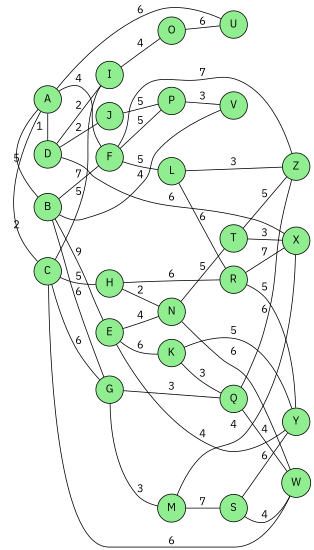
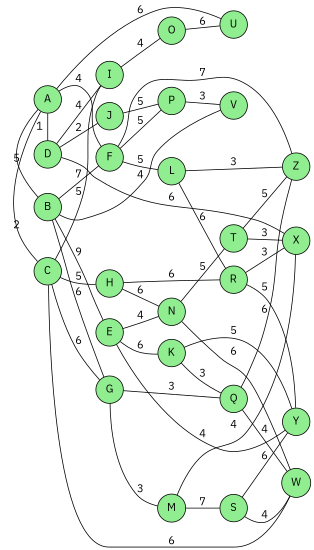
  graph {
    fontname="IBM Plex Sans"
    rankdir=LR
    node [fillcolor=lightgreen fontname="IBM Plex Sans" shape=circle style=filled]
    edge [fontname="IBM Plex Sans"]
    A
    B
    C
    D
    E
    F
    G
    H
    I
    J
    K
    L
    M
    N
    O
    P
    Q
    R
    S
    T
    U
    V
    W
    X
    Y
    Z
    subgraph sub_1 {
      rank=same
      A
      B
      C
      D
    }
    subgraph sub_2 {
      rank=same
      E
      F
      G
      H
      I
      J
    }
    subgraph sub_3 {
      rank=same
      K
      L
      M
      N
      O
      P
    }
    subgraph sub_4 {
      rank=same
      Q
      R
      S
      T
      U
      V
    }
    subgraph sub_5 {
      rank=same
      W
      X
      Y
      Z
    }
    A -- B [label=5]
    A -- C [label=2]
    A -- D [label=1]
    A -- F [label=4]
    B -- E [label=9]
    B -- F [label=7]
    B -- G [label=6]
    C -- G [label=6]
    C -- H [label=5]
    C -- I [label=5]
-   D -- I [label=2]
+   D -- I [label=4]
    D -- J [label=2]
    E -- K [label=6]
    E -- N [label=4]
    F -- L [label=5]
    F -- P [label=5]
    G -- M [label=3]
    G -- Q [label=3]
-   H -- N [label=2]
+   H -- N [label=6]
    H -- R [label=6]
    I -- O [label=4]
    J -- P [label=5]
    K -- Q [label=3]
    K -- Y [label=5]
    L -- R [label=6]
    L -- Z [label=3]
    M -- S [label=7]
    M -- X [label=4]
    N -- T [label=5]
    N -- W [label=6]
    O -- U [label=6]
    P -- V [label=3]
    Q -- W [label=4]
    Q -- Z [label=6]
-   R -- X [label=7]
+   R -- X [label=3]
    R -- Y [label=5]
    S -- W [label=4]
    S -- Y [label=6]
    T -- X [label=3]
    T -- Z [label=5]
    U -- A [label=6]
    V -- B [label=4]
    W -- C [label=6]
    X -- D [label=6]
    Y -- E [label=4]
    Z -- F [label=7]
  }
